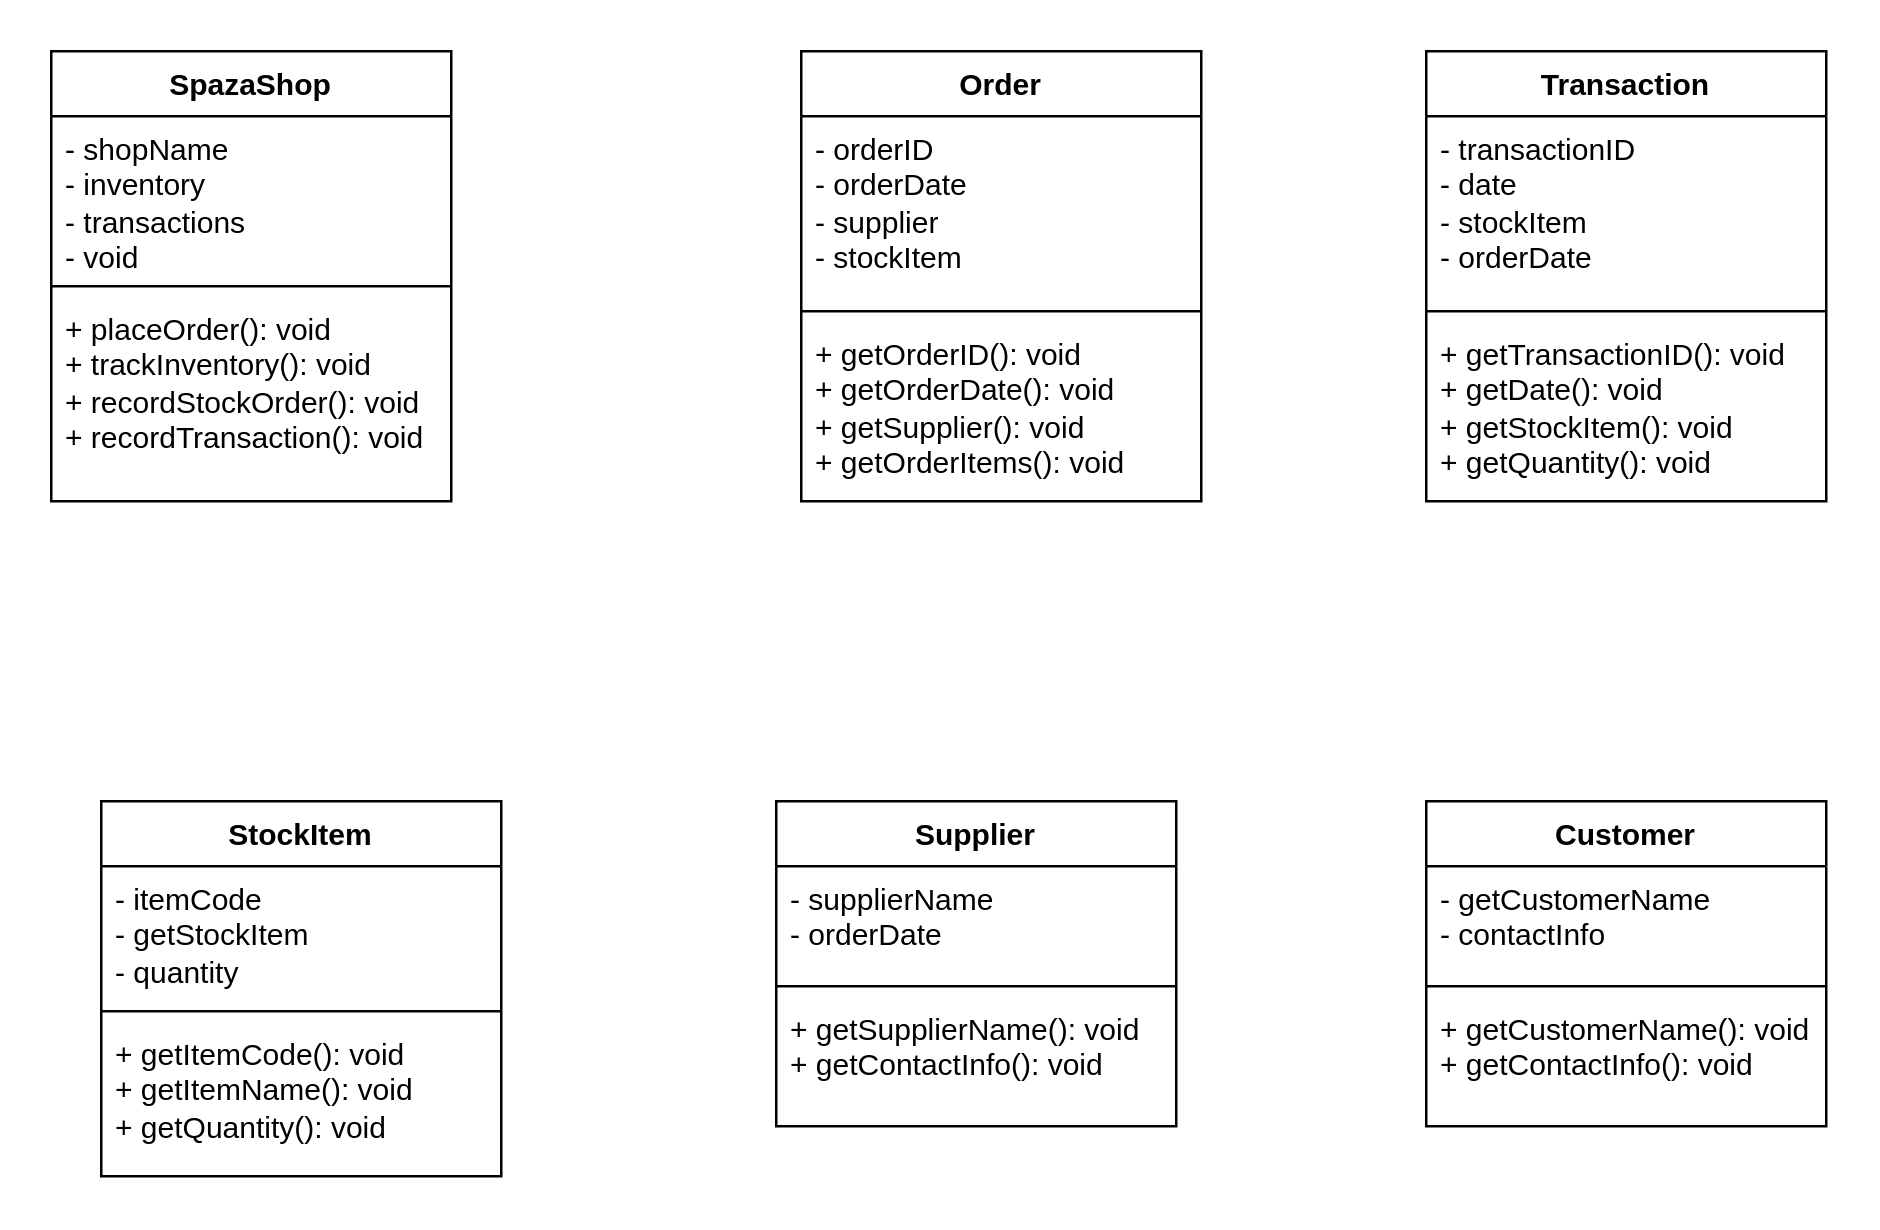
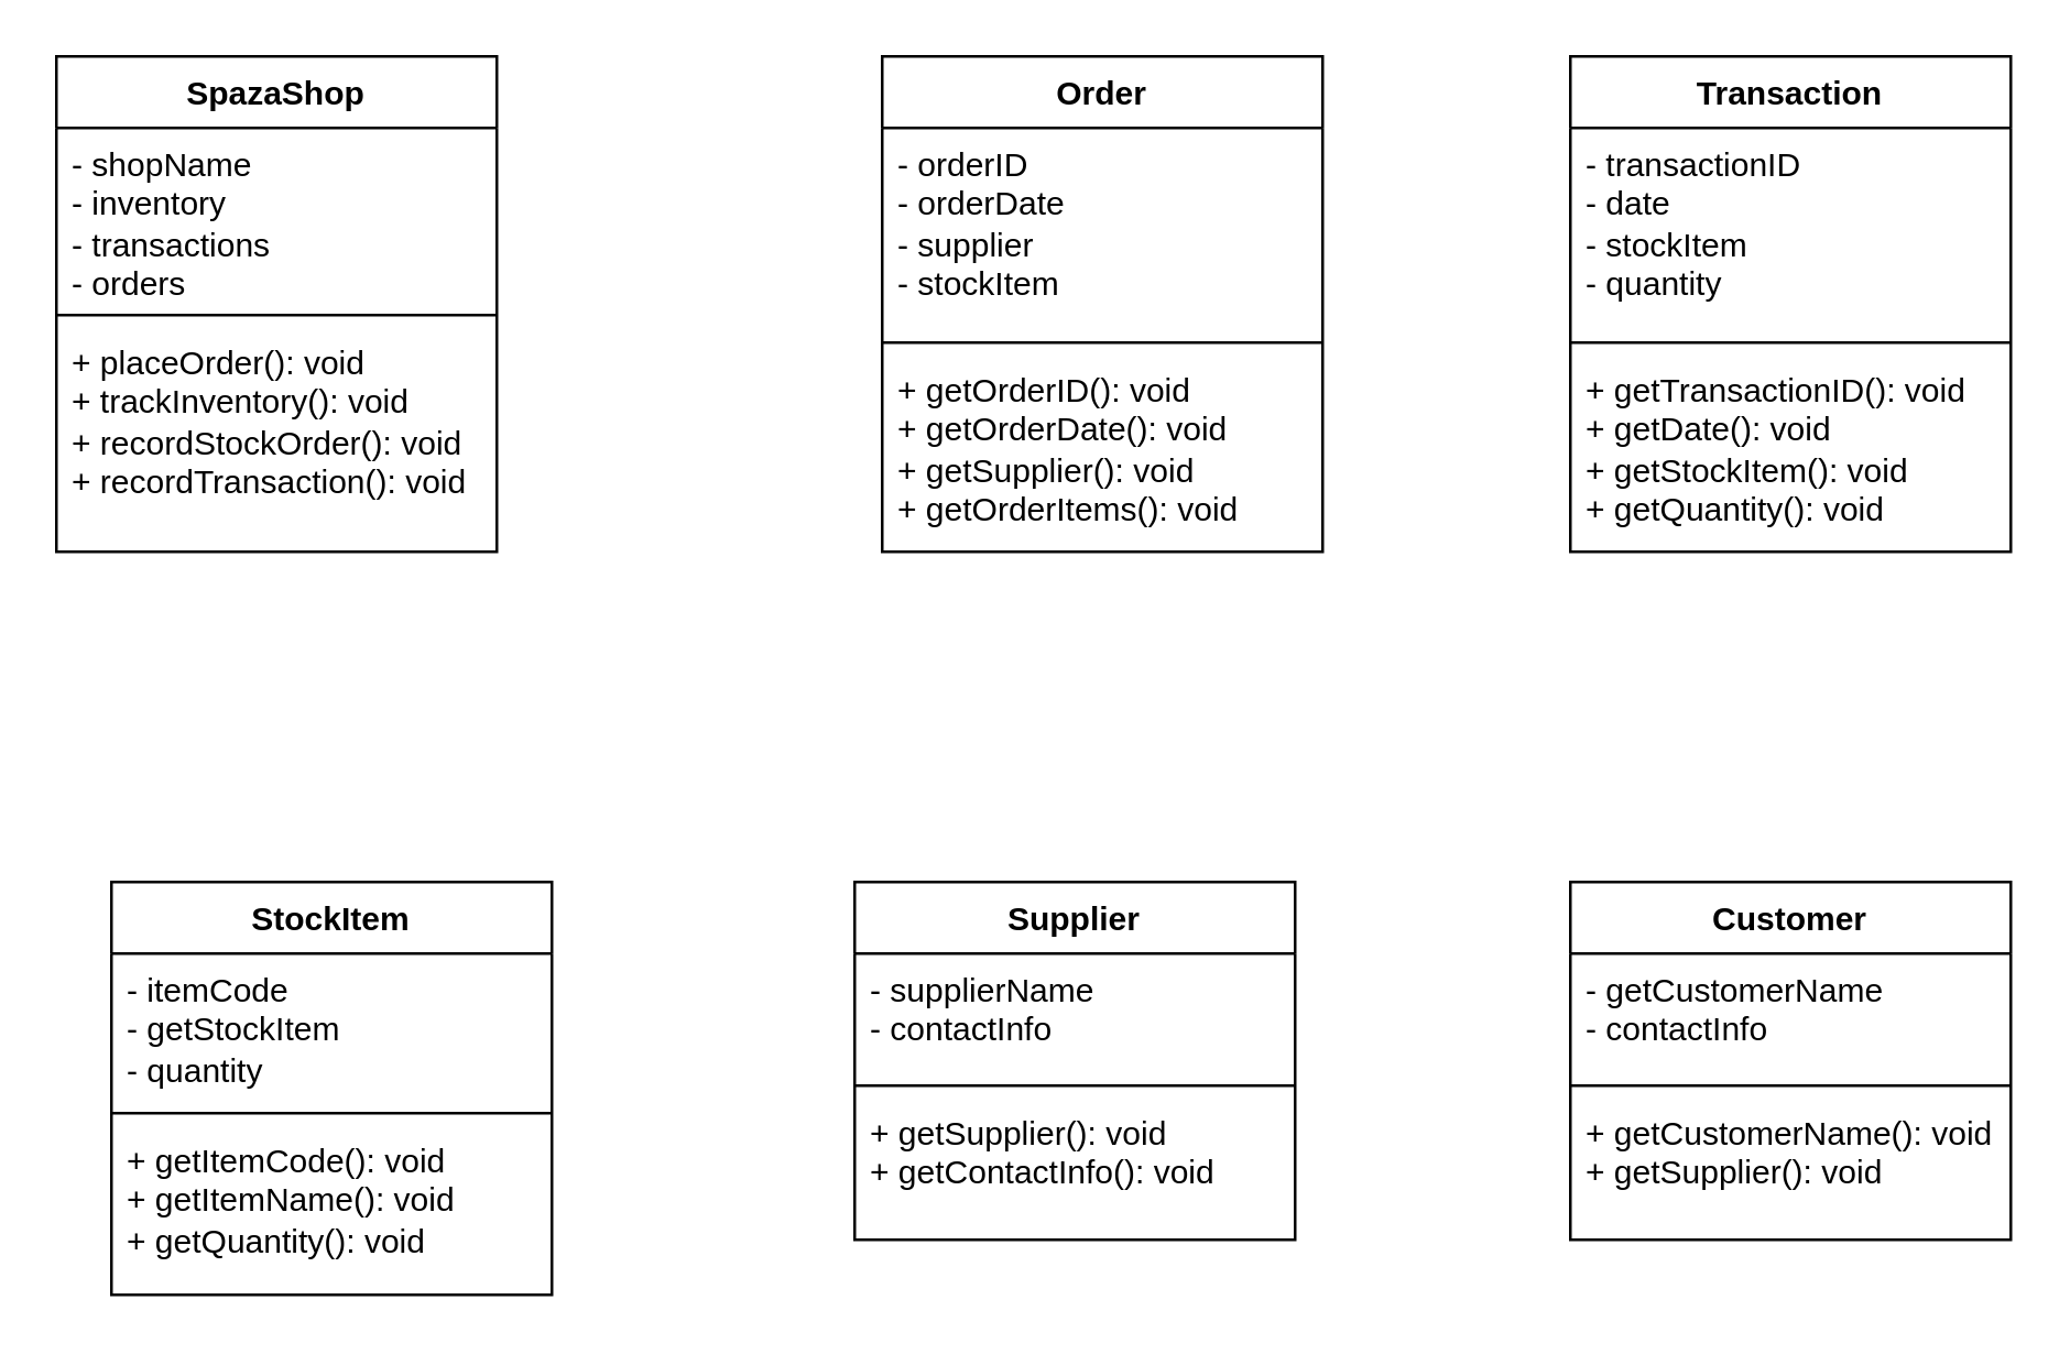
  <mxCell id="0" />
  <mxCell id="1" parent="0" />
  <mxCell id="2" value="SpazaShop" style="swimlane;fontStyle=1;align=center;verticalAlign=top;childLayout=stackLayout;horizontal=1;startSize=26;horizontalStack=0;resizeParent=1;resizeParentMax=0;resizeLast=0;collapsible=1;marginBottom=0;whiteSpace=wrap;html=1;" vertex="1" parent="1"><mxGeometry x="20" y="20" width="160" height="180" as="geometry" /></mxCell>
- <mxCell id="3" value="- shopName&lt;br&gt;- inventory&lt;br&gt;- transactions&lt;br&gt;- void" style="text;strokeColor=none;fillColor=none;align=left;verticalAlign=top;spacingLeft=4;spacingRight=4;overflow=hidden;rotatable=0;points=[[0,0.5],[1,0.5]];portConstraint=eastwest;whiteSpace=wrap;html=1;" vertex="1" parent="2"><mxGeometry y="26" width="160" height="64" as="geometry" /></mxCell>
+ <mxCell id="3" value="- shopName&lt;br&gt;- inventory&lt;br&gt;- transactions&lt;br&gt;- orders" style="text;strokeColor=none;fillColor=none;align=left;verticalAlign=top;spacingLeft=4;spacingRight=4;overflow=hidden;rotatable=0;points=[[0,0.5],[1,0.5]];portConstraint=eastwest;whiteSpace=wrap;html=1;" vertex="1" parent="2"><mxGeometry y="26" width="160" height="64" as="geometry" /></mxCell>
  <mxCell id="4" value="" style="line;strokeWidth=1;fillColor=none;align=left;verticalAlign=middle;spacingTop=-1;spacingLeft=3;spacingRight=3;rotatable=0;labelPosition=right;points=[];portConstraint=eastwest;strokeColor=inherit;" vertex="1" parent="2"><mxGeometry y="90" width="160" height="8" as="geometry" /></mxCell>
  <mxCell id="5" value="+ placeOrder(): void&lt;br&gt;+ trackInventory(): void&lt;br&gt;+ recordStockOrder(): void&lt;br&gt;+ recordTransaction(): void" style="text;strokeColor=none;fillColor=none;align=left;verticalAlign=top;spacingLeft=4;spacingRight=4;overflow=hidden;rotatable=0;points=[[0,0.5],[1,0.5]];portConstraint=eastwest;whiteSpace=wrap;html=1;" vertex="1" parent="2"><mxGeometry y="98" width="160" height="82" as="geometry" /></mxCell>
  <mxCell id="6" value="Order" style="swimlane;fontStyle=1;align=center;verticalAlign=top;childLayout=stackLayout;horizontal=1;startSize=26;horizontalStack=0;resizeParent=1;resizeParentMax=0;resizeLast=0;collapsible=1;marginBottom=0;whiteSpace=wrap;html=1;" vertex="1" parent="1"><mxGeometry x="320" y="20" width="160" height="180" as="geometry" /></mxCell>
  <mxCell id="7" value="- orderID&lt;br&gt;- orderDate&lt;br&gt;- supplier&lt;br&gt;- stockItem" style="text;strokeColor=none;fillColor=none;align=left;verticalAlign=top;spacingLeft=4;spacingRight=4;overflow=hidden;rotatable=0;points=[[0,0.5],[1,0.5]];portConstraint=eastwest;whiteSpace=wrap;html=1;" vertex="1" parent="6"><mxGeometry y="26" width="160" height="74" as="geometry" /></mxCell>
  <mxCell id="8" value="" style="line;strokeWidth=1;fillColor=none;align=left;verticalAlign=middle;spacingTop=-1;spacingLeft=3;spacingRight=3;rotatable=0;labelPosition=right;points=[];portConstraint=eastwest;strokeColor=inherit;" vertex="1" parent="6"><mxGeometry y="100" width="160" height="8" as="geometry" /></mxCell>
  <mxCell id="9" value="+ getOrderID(): void&lt;br&gt;+ getOrderDate(): void&lt;br&gt;+ getSupplier(): void&lt;br&gt;+ getOrderItems(): void" style="text;strokeColor=none;fillColor=none;align=left;verticalAlign=top;spacingLeft=4;spacingRight=4;overflow=hidden;rotatable=0;points=[[0,0.5],[1,0.5]];portConstraint=eastwest;whiteSpace=wrap;html=1;" vertex="1" parent="6"><mxGeometry y="108" width="160" height="72" as="geometry" /></mxCell>
  <mxCell id="10" value="StockItem" style="swimlane;fontStyle=1;align=center;verticalAlign=top;childLayout=stackLayout;horizontal=1;startSize=26;horizontalStack=0;resizeParent=1;resizeParentMax=0;resizeLast=0;collapsible=1;marginBottom=0;whiteSpace=wrap;html=1;" vertex="1" parent="1"><mxGeometry x="40" y="320" width="160" height="150" as="geometry" /></mxCell>
  <mxCell id="11" value="- itemCode&lt;br&gt;- getStockItem&lt;br&gt;- quantity" style="text;strokeColor=none;fillColor=none;align=left;verticalAlign=top;spacingLeft=4;spacingRight=4;overflow=hidden;rotatable=0;points=[[0,0.5],[1,0.5]];portConstraint=eastwest;whiteSpace=wrap;html=1;" vertex="1" parent="10"><mxGeometry y="26" width="160" height="54" as="geometry" /></mxCell>
  <mxCell id="12" value="" style="line;strokeWidth=1;fillColor=none;align=left;verticalAlign=middle;spacingTop=-1;spacingLeft=3;spacingRight=3;rotatable=0;labelPosition=right;points=[];portConstraint=eastwest;strokeColor=inherit;" vertex="1" parent="10"><mxGeometry y="80" width="160" height="8" as="geometry" /></mxCell>
  <mxCell id="13" value="+ getItemCode(): void&lt;br&gt;+ getItemName(): void&lt;br&gt;+ getQuantity(): void" style="text;strokeColor=none;fillColor=none;align=left;verticalAlign=top;spacingLeft=4;spacingRight=4;overflow=hidden;rotatable=0;points=[[0,0.5],[1,0.5]];portConstraint=eastwest;whiteSpace=wrap;html=1;" vertex="1" parent="10"><mxGeometry y="88" width="160" height="62" as="geometry" /></mxCell>
  <mxCell id="14" value="Supplier" style="swimlane;fontStyle=1;align=center;verticalAlign=top;childLayout=stackLayout;horizontal=1;startSize=26;horizontalStack=0;resizeParent=1;resizeParentMax=0;resizeLast=0;collapsible=1;marginBottom=0;whiteSpace=wrap;html=1;" vertex="1" parent="1"><mxGeometry x="310" y="320" width="160" height="130" as="geometry" /></mxCell>
- <mxCell id="15" value="- supplierName&lt;br&gt;- orderDate" style="text;strokeColor=none;fillColor=none;align=left;verticalAlign=top;spacingLeft=4;spacingRight=4;overflow=hidden;rotatable=0;points=[[0,0.5],[1,0.5]];portConstraint=eastwest;whiteSpace=wrap;html=1;" vertex="1" parent="14"><mxGeometry y="26" width="160" height="44" as="geometry" /></mxCell>
+ <mxCell id="15" value="- supplierName&lt;br&gt;- contactInfo" style="text;strokeColor=none;fillColor=none;align=left;verticalAlign=top;spacingLeft=4;spacingRight=4;overflow=hidden;rotatable=0;points=[[0,0.5],[1,0.5]];portConstraint=eastwest;whiteSpace=wrap;html=1;" vertex="1" parent="14"><mxGeometry y="26" width="160" height="44" as="geometry" /></mxCell>
  <mxCell id="16" value="" style="line;strokeWidth=1;fillColor=none;align=left;verticalAlign=middle;spacingTop=-1;spacingLeft=3;spacingRight=3;rotatable=0;labelPosition=right;points=[];portConstraint=eastwest;strokeColor=inherit;" vertex="1" parent="14"><mxGeometry y="70" width="160" height="8" as="geometry" /></mxCell>
- <mxCell id="17" value="+ getSupplierName(): void&lt;br&gt;+ getContactInfo(): void" style="text;strokeColor=none;fillColor=none;align=left;verticalAlign=top;spacingLeft=4;spacingRight=4;overflow=hidden;rotatable=0;points=[[0,0.5],[1,0.5]];portConstraint=eastwest;whiteSpace=wrap;html=1;" vertex="1" parent="14"><mxGeometry y="78" width="160" height="52" as="geometry" /></mxCell>
+ <mxCell id="17" value="+ getSupplier(): void&lt;br&gt;+ getContactInfo(): void" style="text;strokeColor=none;fillColor=none;align=left;verticalAlign=top;spacingLeft=4;spacingRight=4;overflow=hidden;rotatable=0;points=[[0,0.5],[1,0.5]];portConstraint=eastwest;whiteSpace=wrap;html=1;" vertex="1" parent="14"><mxGeometry y="78" width="160" height="52" as="geometry" /></mxCell>
  <mxCell id="18" value="Transaction" style="swimlane;fontStyle=1;align=center;verticalAlign=top;childLayout=stackLayout;horizontal=1;startSize=26;horizontalStack=0;resizeParent=1;resizeParentMax=0;resizeLast=0;collapsible=1;marginBottom=0;whiteSpace=wrap;html=1;" vertex="1" parent="1"><mxGeometry x="570" y="20" width="160" height="180" as="geometry" /></mxCell>
- <mxCell id="19" value="- transactionID&lt;br&gt;- date&lt;br&gt;- stockItem&lt;br&gt;- orderDate" style="text;strokeColor=none;fillColor=none;align=left;verticalAlign=top;spacingLeft=4;spacingRight=4;overflow=hidden;rotatable=0;points=[[0,0.5],[1,0.5]];portConstraint=eastwest;whiteSpace=wrap;html=1;" vertex="1" parent="18"><mxGeometry y="26" width="160" height="74" as="geometry" /></mxCell>
+ <mxCell id="19" value="- transactionID&lt;br&gt;- date&lt;br&gt;- stockItem&lt;br&gt;- quantity" style="text;strokeColor=none;fillColor=none;align=left;verticalAlign=top;spacingLeft=4;spacingRight=4;overflow=hidden;rotatable=0;points=[[0,0.5],[1,0.5]];portConstraint=eastwest;whiteSpace=wrap;html=1;" vertex="1" parent="18"><mxGeometry y="26" width="160" height="74" as="geometry" /></mxCell>
  <mxCell id="20" value="" style="line;strokeWidth=1;fillColor=none;align=left;verticalAlign=middle;spacingTop=-1;spacingLeft=3;spacingRight=3;rotatable=0;labelPosition=right;points=[];portConstraint=eastwest;strokeColor=inherit;" vertex="1" parent="18"><mxGeometry y="100" width="160" height="8" as="geometry" /></mxCell>
  <mxCell id="21" value="+ getTransactionID(): void&lt;br&gt;+ getDate(): void&lt;br&gt;+ getStockItem(): void&lt;br&gt;+ getQuantity(): void" style="text;strokeColor=none;fillColor=none;align=left;verticalAlign=top;spacingLeft=4;spacingRight=4;overflow=hidden;rotatable=0;points=[[0,0.5],[1,0.5]];portConstraint=eastwest;whiteSpace=wrap;html=1;" vertex="1" parent="18"><mxGeometry y="108" width="160" height="72" as="geometry" /></mxCell>
  <mxCell id="22" value="Customer" style="swimlane;fontStyle=1;align=center;verticalAlign=top;childLayout=stackLayout;horizontal=1;startSize=26;horizontalStack=0;resizeParent=1;resizeParentMax=0;resizeLast=0;collapsible=1;marginBottom=0;whiteSpace=wrap;html=1;" vertex="1" parent="1"><mxGeometry x="570" y="320" width="160" height="130" as="geometry" /></mxCell>
  <mxCell id="23" value="- getCustomerName&lt;br&gt;- contactInfo" style="text;strokeColor=none;fillColor=none;align=left;verticalAlign=top;spacingLeft=4;spacingRight=4;overflow=hidden;rotatable=0;points=[[0,0.5],[1,0.5]];portConstraint=eastwest;whiteSpace=wrap;html=1;" vertex="1" parent="22"><mxGeometry y="26" width="160" height="44" as="geometry" /></mxCell>
  <mxCell id="24" value="" style="line;strokeWidth=1;fillColor=none;align=left;verticalAlign=middle;spacingTop=-1;spacingLeft=3;spacingRight=3;rotatable=0;labelPosition=right;points=[];portConstraint=eastwest;strokeColor=inherit;" vertex="1" parent="22"><mxGeometry y="70" width="160" height="8" as="geometry" /></mxCell>
- <mxCell id="25" value="+ getCustomerName(): void&lt;br&gt;+ getContactInfo(): void" style="text;strokeColor=none;fillColor=none;align=left;verticalAlign=top;spacingLeft=4;spacingRight=4;overflow=hidden;rotatable=0;points=[[0,0.5],[1,0.5]];portConstraint=eastwest;whiteSpace=wrap;html=1;" vertex="1" parent="22"><mxGeometry y="78" width="160" height="52" as="geometry" /></mxCell>
+ <mxCell id="25" value="+ getCustomerName(): void&lt;br&gt;+ getSupplier(): void" style="text;strokeColor=none;fillColor=none;align=left;verticalAlign=top;spacingLeft=4;spacingRight=4;overflow=hidden;rotatable=0;points=[[0,0.5],[1,0.5]];portConstraint=eastwest;whiteSpace=wrap;html=1;" vertex="1" parent="22"><mxGeometry y="78" width="160" height="52" as="geometry" /></mxCell>
